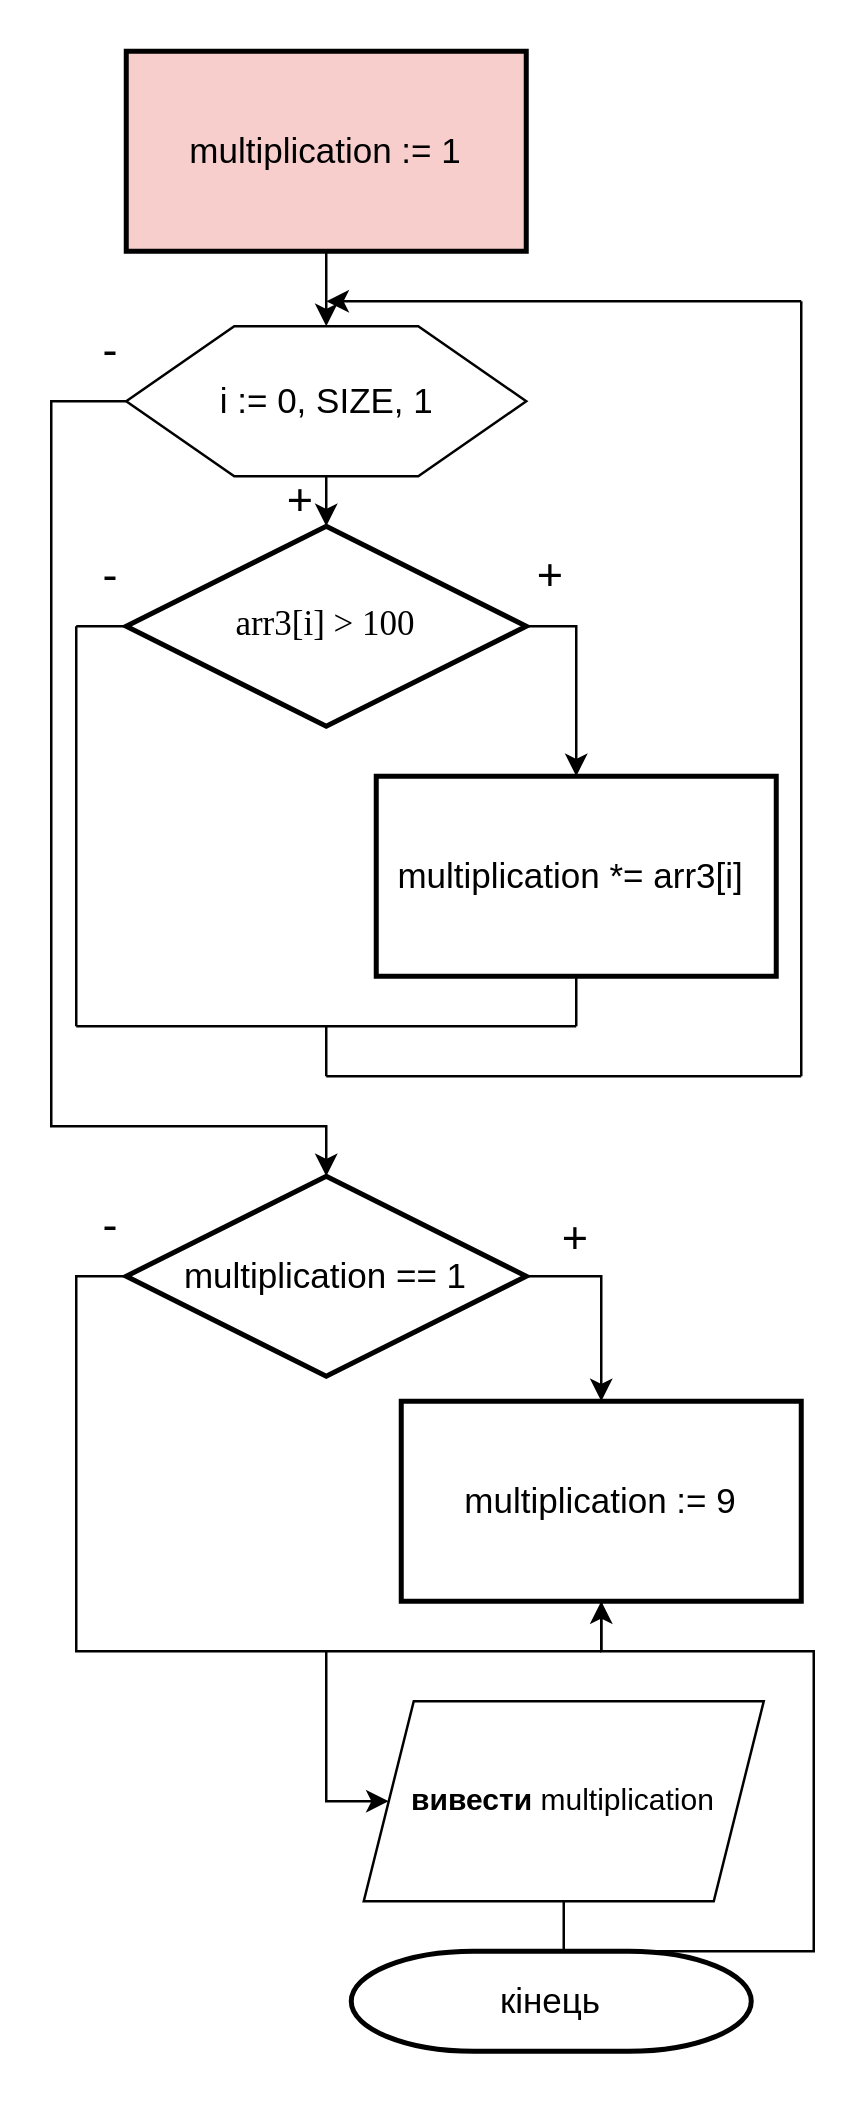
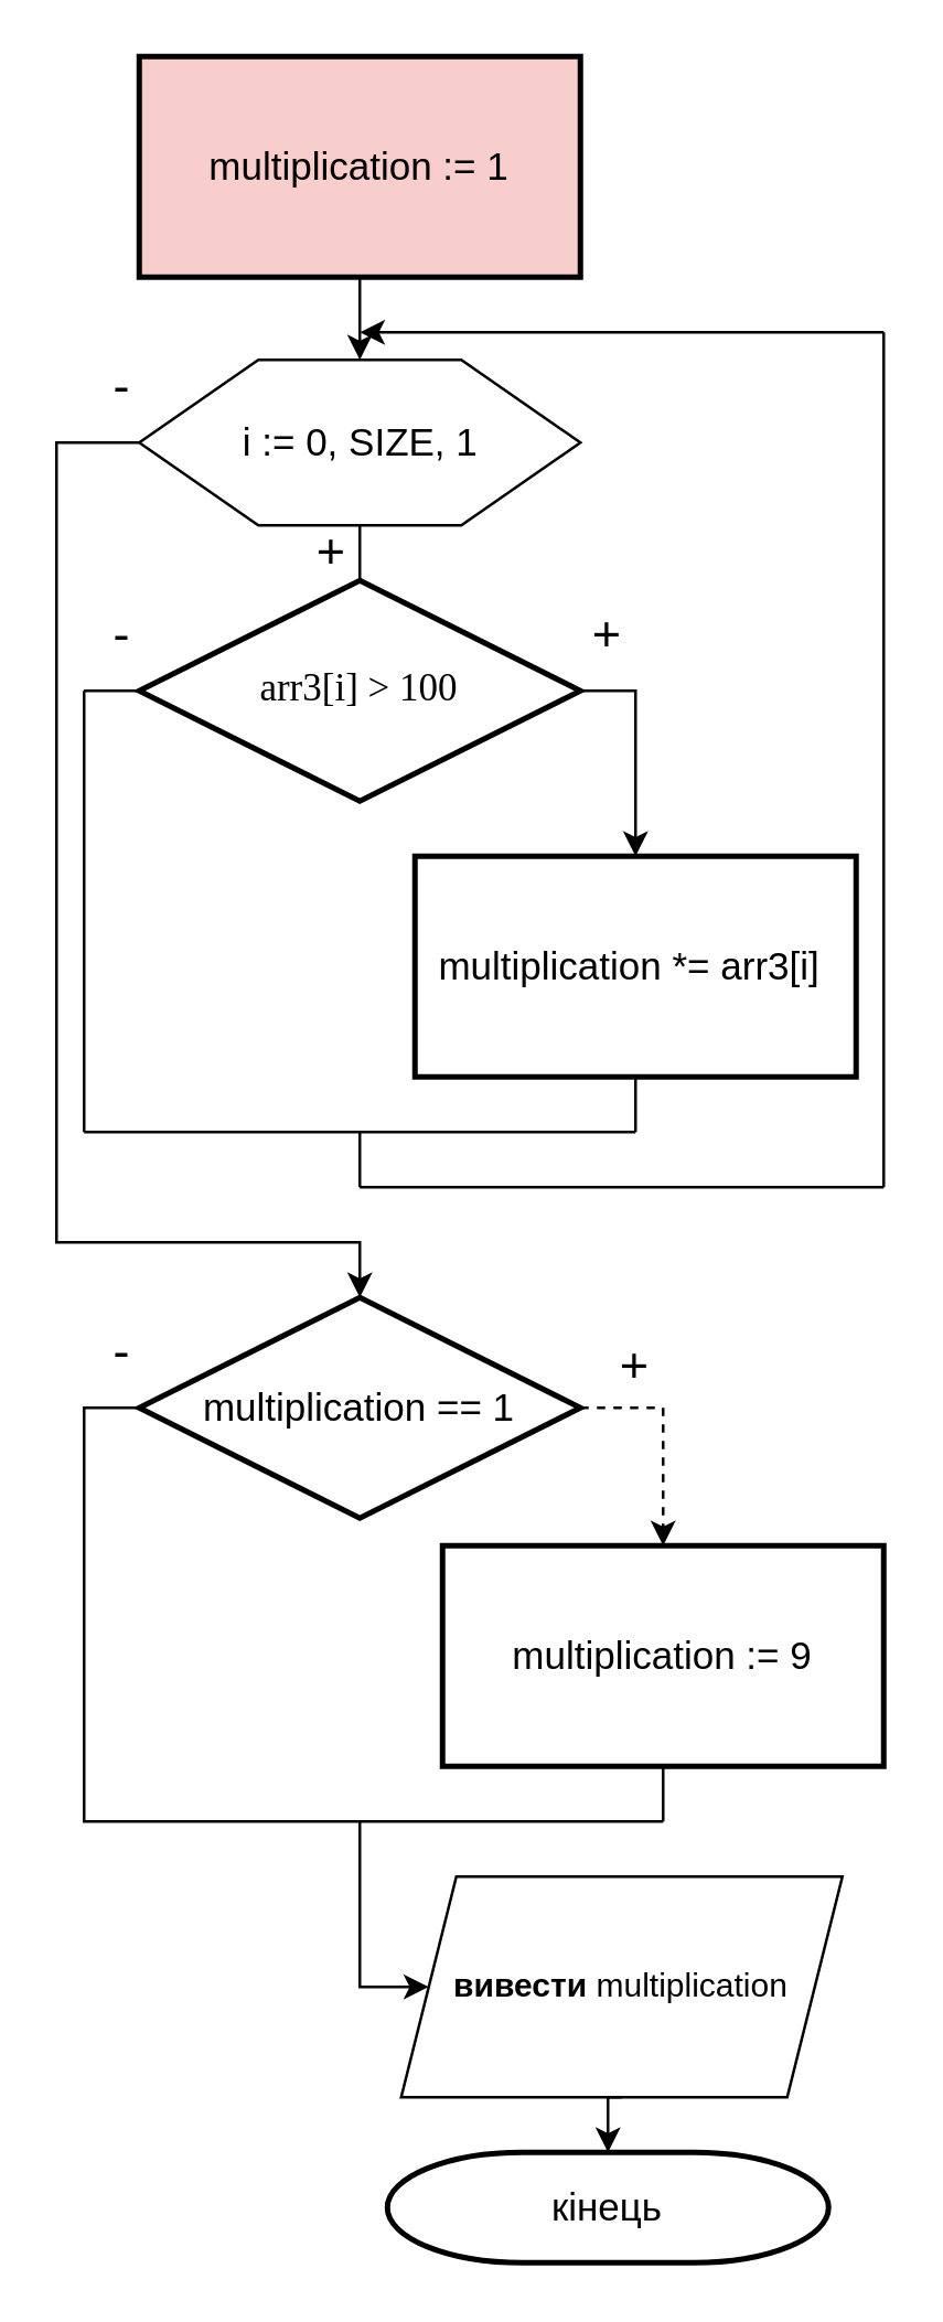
  <mxCell id="0" />
  <mxCell id="1" parent="0" />
  <mxCell id="2" style="edgeStyle=orthogonalEdgeStyle;rounded=0;orthogonalLoop=1;jettySize=auto;html=1;exitX=0.5;exitY=1;exitDx=0;exitDy=0;entryX=0.5;entryY=0;entryDx=0;entryDy=0;" edge="1" parent="1" source="3" target="6"><mxGeometry relative="1" as="geometry" /></mxCell>
  <mxCell id="3" value="&lt;font style=&quot;font-size: 14px&quot;&gt;multiplication := 1&lt;/font&gt;" style="whiteSpace=wrap;html=1;strokeWidth=2;fillColor=#f8cecc;" vertex="1" parent="1"><mxGeometry x="50" y="20" width="160" height="80" as="geometry" /></mxCell>
- <mxCell id="4" style="edgeStyle=orthogonalEdgeStyle;rounded=0;orthogonalLoop=1;jettySize=auto;html=1;exitX=0.5;exitY=1;exitDx=0;exitDy=0;entryX=0.5;entryY=0;entryDx=0;entryDy=0;entryPerimeter=0;" edge="1" parent="1" source="6" target="8"><mxGeometry relative="1" as="geometry" /></mxCell>
+ <mxCell id="4" style="edgeStyle=orthogonalEdgeStyle;rounded=0;orthogonalLoop=1;jettySize=auto;html=1;exitX=0.5;exitY=1;exitDx=0;exitDy=0;entryX=0.5;entryY=0;entryDx=0;entryDy=0;entryPerimeter=0;endArrow=none;" edge="1" parent="1" source="6" target="8"><mxGeometry relative="1" as="geometry" /></mxCell>
  <mxCell id="5" style="edgeStyle=orthogonalEdgeStyle;rounded=0;orthogonalLoop=1;jettySize=auto;html=1;exitX=0;exitY=0.5;exitDx=0;exitDy=0;entryX=0.5;entryY=0;entryDx=0;entryDy=0;entryPerimeter=0;" edge="1" parent="1" source="6" target="24"><mxGeometry relative="1" as="geometry"><Array as="points"><mxPoint x="20" y="160" /><mxPoint x="20" y="450" /><mxPoint x="130" y="450" /></Array></mxGeometry></mxCell>
  <mxCell id="6" value="&lt;font style=&quot;font-size: 14px&quot;&gt;i := 0, SIZE, 1&lt;/font&gt;" style="verticalLabelPosition=middle;verticalAlign=middle;html=1;shape=hexagon;perimeter=hexagonPerimeter2;arcSize=6;size=0.27;labelPosition=center;align=center;" vertex="1" parent="1"><mxGeometry x="50" y="130" width="160" height="60" as="geometry" /></mxCell>
  <mxCell id="7" style="edgeStyle=orthogonalEdgeStyle;rounded=0;orthogonalLoop=1;jettySize=auto;html=1;exitX=1;exitY=0.5;exitDx=0;exitDy=0;exitPerimeter=0;entryX=0.5;entryY=0;entryDx=0;entryDy=0;" edge="1" parent="1" source="8" target="9"><mxGeometry relative="1" as="geometry" /></mxCell>
  <mxCell id="8" value="&lt;span lang=&quot;EN-US&quot; style=&quot;font-family: &amp;#34;times new roman&amp;#34; , serif&quot;&gt;&lt;font style=&quot;font-size: 14px&quot;&gt;arr3[i] &amp;gt; 100&lt;/font&gt;&lt;/span&gt;" style="strokeWidth=2;html=1;shape=mxgraph.flowchart.decision;whiteSpace=wrap;" vertex="1" parent="1"><mxGeometry x="50" y="210" width="160" height="80" as="geometry" /></mxCell>
  <mxCell id="9" value="&lt;font style=&quot;font-size: 14px&quot;&gt;multiplication *= arr3[i]&amp;nbsp;&lt;/font&gt;" style="whiteSpace=wrap;html=1;strokeWidth=2;" vertex="1" parent="1"><mxGeometry x="150" y="310" width="160" height="80" as="geometry" /></mxCell>
  <mxCell id="10" value="" style="endArrow=none;html=1;" edge="1" parent="1"><mxGeometry width="50" height="50" relative="1" as="geometry"><mxPoint x="30" y="410" as="sourcePoint" /><mxPoint x="230" y="410" as="targetPoint" /></mxGeometry></mxCell>
  <mxCell id="11" value="" style="endArrow=none;html=1;" edge="1" parent="1"><mxGeometry width="50" height="50" relative="1" as="geometry"><mxPoint x="230" y="410" as="sourcePoint" /><mxPoint x="230" y="390" as="targetPoint" /></mxGeometry></mxCell>
  <mxCell id="12" value="" style="endArrow=none;html=1;" edge="1" parent="1"><mxGeometry width="50" height="50" relative="1" as="geometry"><mxPoint x="30" y="410" as="sourcePoint" /><mxPoint x="30" y="250" as="targetPoint" /></mxGeometry></mxCell>
  <mxCell id="13" value="" style="endArrow=none;html=1;" edge="1" parent="1"><mxGeometry width="50" height="50" relative="1" as="geometry"><mxPoint x="30" y="250" as="sourcePoint" /><mxPoint x="50" y="250" as="targetPoint" /></mxGeometry></mxCell>
  <mxCell id="14" value="" style="endArrow=none;html=1;" edge="1" parent="1"><mxGeometry width="50" height="50" relative="1" as="geometry"><mxPoint x="130" y="430" as="sourcePoint" /><mxPoint x="130" y="410" as="targetPoint" /></mxGeometry></mxCell>
  <mxCell id="15" value="" style="endArrow=none;html=1;" edge="1" parent="1"><mxGeometry width="50" height="50" relative="1" as="geometry"><mxPoint x="130" y="430" as="sourcePoint" /><mxPoint x="320" y="430" as="targetPoint" /></mxGeometry></mxCell>
  <mxCell id="16" value="" style="endArrow=none;html=1;" edge="1" parent="1"><mxGeometry width="50" height="50" relative="1" as="geometry"><mxPoint x="320" y="430" as="sourcePoint" /><mxPoint x="320" y="120" as="targetPoint" /></mxGeometry></mxCell>
  <mxCell id="17" value="" style="endArrow=classic;html=1;" edge="1" parent="1"><mxGeometry width="50" height="50" relative="1" as="geometry"><mxPoint x="320" y="120" as="sourcePoint" /><mxPoint x="130" y="120" as="targetPoint" /></mxGeometry></mxCell>
  <mxCell id="18" value="&lt;font style=&quot;font-size: 18px&quot;&gt;+&lt;/font&gt;" style="text;html=1;strokeColor=none;fillColor=none;align=center;verticalAlign=middle;whiteSpace=wrap;rounded=0;" vertex="1" parent="1"><mxGeometry x="200" y="220" width="40" height="20" as="geometry" /></mxCell>
  <mxCell id="19" value="&lt;font style=&quot;font-size: 18px&quot;&gt;-&lt;/font&gt;" style="text;html=1;strokeColor=none;fillColor=none;align=center;verticalAlign=middle;whiteSpace=wrap;rounded=0;" vertex="1" parent="1"><mxGeometry x="24" y="220" width="40" height="20" as="geometry" /></mxCell>
  <mxCell id="20" value="&lt;font style=&quot;font-size: 18px&quot;&gt;+&lt;/font&gt;" style="text;html=1;strokeColor=none;fillColor=none;align=center;verticalAlign=middle;whiteSpace=wrap;rounded=0;" vertex="1" parent="1"><mxGeometry x="100" y="190" width="40" height="20" as="geometry" /></mxCell>
  <mxCell id="21" value="&lt;font style=&quot;font-size: 18px&quot;&gt;-&lt;/font&gt;" style="text;html=1;strokeColor=none;fillColor=none;align=center;verticalAlign=middle;whiteSpace=wrap;rounded=0;" vertex="1" parent="1"><mxGeometry x="24" y="130" width="40" height="20" as="geometry" /></mxCell>
- <mxCell id="22" style="edgeStyle=orthogonalEdgeStyle;rounded=0;orthogonalLoop=1;jettySize=auto;html=1;exitX=1;exitY=0.5;exitDx=0;exitDy=0;exitPerimeter=0;entryX=0.5;entryY=0;entryDx=0;entryDy=0;" edge="1" parent="1" source="24" target="25"><mxGeometry relative="1" as="geometry" /></mxCell>
+ <mxCell id="22" style="edgeStyle=orthogonalEdgeStyle;rounded=0;orthogonalLoop=1;jettySize=auto;html=1;exitX=1;exitY=0.5;exitDx=0;exitDy=0;exitPerimeter=0;entryX=0.5;entryY=0;entryDx=0;entryDy=0;dashed=1;" edge="1" parent="1" source="24" target="25"><mxGeometry relative="1" as="geometry" /></mxCell>
  <mxCell id="23" style="edgeStyle=orthogonalEdgeStyle;rounded=0;orthogonalLoop=1;jettySize=auto;html=1;exitX=0;exitY=0.5;exitDx=0;exitDy=0;exitPerimeter=0;" edge="1" parent="1" source="24" target="27"><mxGeometry relative="1" as="geometry"><Array as="points"><mxPoint x="30" y="510" /><mxPoint x="30" y="660" /><mxPoint x="130" y="660" /></Array></mxGeometry></mxCell>
  <mxCell id="24" value="&lt;span style=&quot;font-size: 14px&quot;&gt;multiplication == 1&lt;/span&gt;" style="strokeWidth=2;html=1;shape=mxgraph.flowchart.decision;whiteSpace=wrap;" vertex="1" parent="1"><mxGeometry x="50" y="470" width="160" height="80" as="geometry" /></mxCell>
  <mxCell id="25" value="&lt;font style=&quot;font-size: 14px&quot;&gt;multiplication := 9&lt;/font&gt;" style="whiteSpace=wrap;html=1;strokeWidth=2;" vertex="1" parent="1"><mxGeometry x="160" y="560" width="160" height="80" as="geometry" /></mxCell>
- <mxCell id="26" style="edgeStyle=orthogonalEdgeStyle;rounded=0;orthogonalLoop=1;jettySize=auto;html=1;exitX=0.5;exitY=1;exitDx=0;exitDy=0;" edge="1" parent="1" source="27" target="25"><mxGeometry relative="1" as="geometry" /></mxCell>
+ <mxCell id="26" style="edgeStyle=orthogonalEdgeStyle;rounded=0;orthogonalLoop=1;jettySize=auto;html=1;exitX=0.5;exitY=1;exitDx=0;exitDy=0;entryX=0.5;entryY=0;entryDx=0;entryDy=0;entryPerimeter=0;" edge="1" parent="1" source="27" target="30"><mxGeometry relative="1" as="geometry" /></mxCell>
  <mxCell id="27" value="&lt;b&gt;вивести &lt;/b&gt;multiplication" style="shape=parallelogram;perimeter=parallelogramPerimeter;whiteSpace=wrap;html=1;fixedSize=1;" vertex="1" parent="1"><mxGeometry x="145" y="680" width="160" height="80" as="geometry" /></mxCell>
  <mxCell id="28" value="" style="endArrow=none;html=1;" edge="1" parent="1"><mxGeometry width="50" height="50" relative="1" as="geometry"><mxPoint x="130" y="660" as="sourcePoint" /><mxPoint x="240" y="660" as="targetPoint" /></mxGeometry></mxCell>
  <mxCell id="29" value="" style="endArrow=none;html=1;" edge="1" parent="1"><mxGeometry width="50" height="50" relative="1" as="geometry"><mxPoint x="240" y="660" as="sourcePoint" /><mxPoint x="240" y="640" as="targetPoint" /></mxGeometry></mxCell>
  <mxCell id="30" value="&lt;font style=&quot;font-size: 14px&quot;&gt;кінець&lt;/font&gt;" style="strokeWidth=2;html=1;shape=mxgraph.flowchart.terminator;whiteSpace=wrap;" vertex="1" parent="1"><mxGeometry x="140" y="780" width="160" height="40" as="geometry" /></mxCell>
  <mxCell id="31" value="&lt;font style=&quot;font-size: 18px&quot;&gt;+&lt;/font&gt;" style="text;html=1;strokeColor=none;fillColor=none;align=center;verticalAlign=middle;whiteSpace=wrap;rounded=0;" vertex="1" parent="1"><mxGeometry x="210" y="485" width="40" height="20" as="geometry" /></mxCell>
  <mxCell id="32" value="&lt;font style=&quot;font-size: 18px&quot;&gt;-&lt;/font&gt;" style="text;html=1;strokeColor=none;fillColor=none;align=center;verticalAlign=middle;whiteSpace=wrap;rounded=0;" vertex="1" parent="1"><mxGeometry x="24" y="480" width="40" height="20" as="geometry" /></mxCell>
